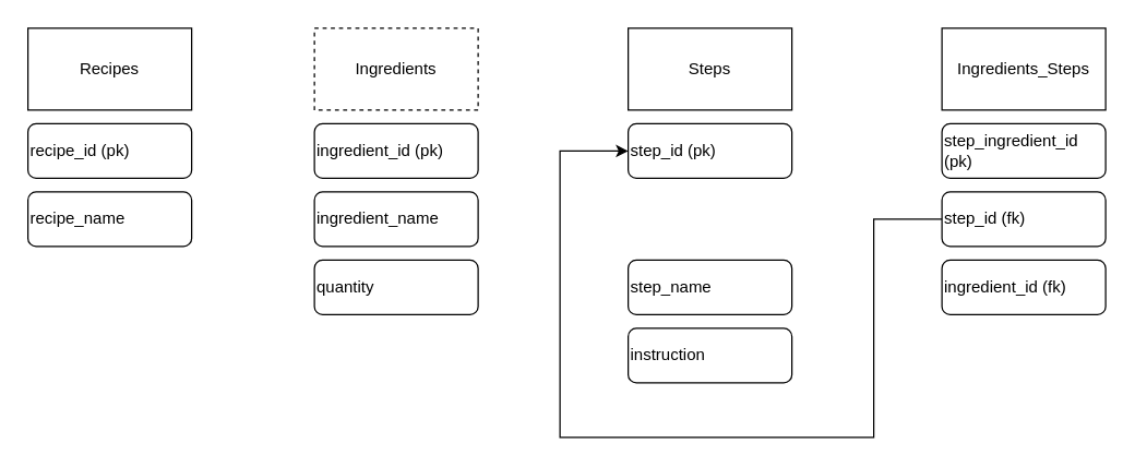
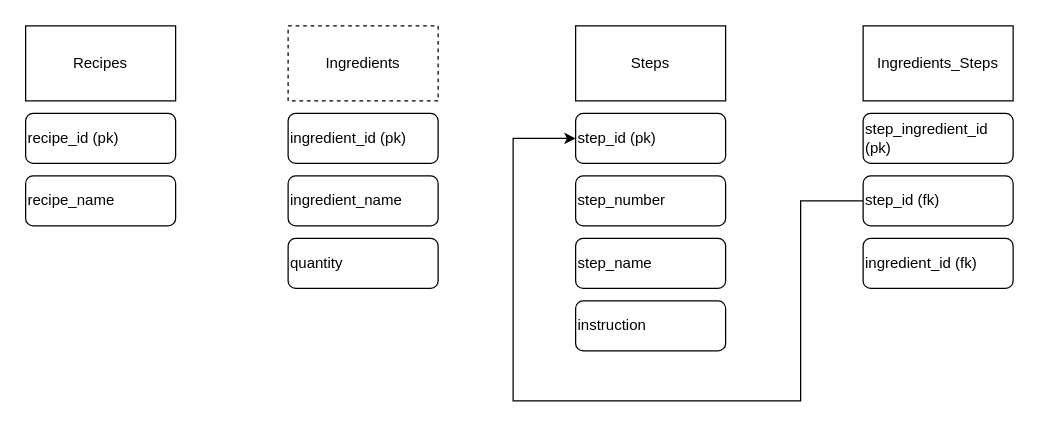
  <mxCell id="0" />
  <mxCell id="1" parent="0" />
  <mxCell id="2" value="Recipes" style="whiteSpace=wrap;html=1;" vertex="1" parent="1"><mxGeometry x="20" y="20" width="120" height="60" as="geometry" /></mxCell>
  <mxCell id="3" value="Ingredients" style="whiteSpace=wrap;html=1;dashed=1;" vertex="1" parent="1"><mxGeometry x="230" y="20" width="120" height="60" as="geometry" /></mxCell>
  <mxCell id="4" value="Steps" style="whiteSpace=wrap;html=1;" vertex="1" parent="1"><mxGeometry x="460" y="20" width="120" height="60" as="geometry" /></mxCell>
  <mxCell id="5" value="&lt;div&gt;&lt;span&gt;recipe_id (pk)&lt;/span&gt;&lt;/div&gt;" style="rounded=1;whiteSpace=wrap;html=1;align=left;" vertex="1" parent="1"><mxGeometry x="20" y="90" width="120" height="40" as="geometry" /></mxCell>
  <mxCell id="6" style="edgeStyle=orthogonalEdgeStyle;rounded=0;orthogonalLoop=1;jettySize=auto;html=1;exitX=0.5;exitY=1;exitDx=0;exitDy=0;" edge="1" parent="1" source="5" target="5"><mxGeometry relative="1" as="geometry" /></mxCell>
  <mxCell id="7" value="ingredient_id (pk)" style="rounded=1;whiteSpace=wrap;html=1;align=left;" vertex="1" parent="1"><mxGeometry x="230" y="90" width="120" height="40" as="geometry" /></mxCell>
  <mxCell id="8" value="step_id (pk)" style="rounded=1;whiteSpace=wrap;html=1;align=left;" vertex="1" parent="1"><mxGeometry x="460" y="90" width="120" height="40" as="geometry" /></mxCell>
  <mxCell id="9" value="Ingredients_Steps" style="whiteSpace=wrap;html=1;" vertex="1" parent="1"><mxGeometry x="690" y="20" width="120" height="60" as="geometry" /></mxCell>
  <mxCell id="10" value="&lt;div&gt;&lt;span&gt;recipe_name&lt;/span&gt;&lt;br&gt;&lt;/div&gt;" style="rounded=1;whiteSpace=wrap;html=1;align=left;" vertex="1" parent="1"><mxGeometry x="20" y="140" width="120" height="40" as="geometry" /></mxCell>
  <mxCell id="11" value="ingredient_name" style="rounded=1;whiteSpace=wrap;html=1;align=left;" vertex="1" parent="1"><mxGeometry x="230" y="140" width="120" height="40" as="geometry" /></mxCell>
  <mxCell id="12" value="quantity" style="rounded=1;whiteSpace=wrap;html=1;align=left;" vertex="1" parent="1"><mxGeometry x="230" y="190" width="120" height="40" as="geometry" /></mxCell>
+ <mxCell id="13" value="step_number" style="rounded=1;whiteSpace=wrap;html=1;align=left;" vertex="1" parent="1"><mxGeometry x="460" y="140" width="120" height="40" as="geometry" /></mxCell>
  <mxCell id="14" value="step_name" style="rounded=1;whiteSpace=wrap;html=1;align=left;" vertex="1" parent="1"><mxGeometry x="460" y="190" width="120" height="40" as="geometry" /></mxCell>
  <mxCell id="15" value="instruction" style="rounded=1;whiteSpace=wrap;html=1;align=left;" vertex="1" parent="1"><mxGeometry x="460" y="240" width="120" height="40" as="geometry" /></mxCell>
  <mxCell id="16" value="step_ingredient_id (pk)" style="rounded=1;whiteSpace=wrap;html=1;align=left;" vertex="1" parent="1"><mxGeometry x="690" y="90" width="120" height="40" as="geometry" /></mxCell>
  <mxCell id="17" style="edgeStyle=orthogonalEdgeStyle;rounded=0;orthogonalLoop=1;jettySize=auto;html=1;exitX=0;exitY=0.5;exitDx=0;exitDy=0;entryX=0;entryY=0.5;entryDx=0;entryDy=0;" edge="1" parent="1" source="18" target="8"><mxGeometry relative="1" as="geometry"><mxPoint x="390" y="80" as="targetPoint" /><Array as="points"><mxPoint x="640" y="160" /><mxPoint x="640" y="320" /><mxPoint x="410" y="320" /><mxPoint x="410" y="110" /></Array></mxGeometry></mxCell>
  <mxCell id="18" value="step_id (fk)" style="rounded=1;whiteSpace=wrap;html=1;align=left;" vertex="1" parent="1"><mxGeometry x="690" y="140" width="120" height="40" as="geometry" /></mxCell>
  <mxCell id="19" value="ingredient_id (fk)" style="rounded=1;whiteSpace=wrap;html=1;align=left;" vertex="1" parent="1"><mxGeometry x="690" y="190" width="120" height="40" as="geometry" /></mxCell>
